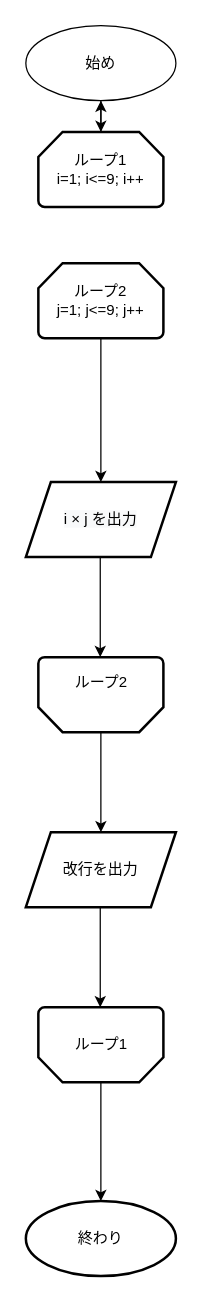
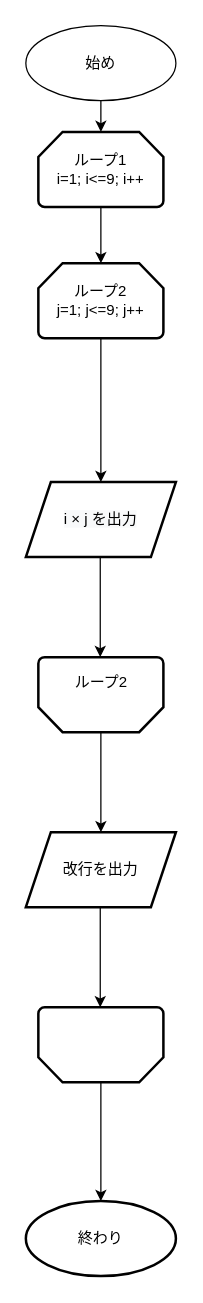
  <mxCell id="0" />
  <mxCell id="1" parent="0" />
  <mxCell id="2" value="" style="edgeStyle=orthogonalEdgeStyle;rounded=0;orthogonalLoop=1;jettySize=auto;html=1;" edge="1" parent="1" source="3"><mxGeometry relative="1" as="geometry"><mxPoint x="80" y="105" as="targetPoint" /></mxGeometry></mxCell>
  <mxCell id="3" value="始め" style="ellipse;whiteSpace=wrap;html=1;" vertex="1" parent="1"><mxGeometry x="20" y="20" width="120" height="60" as="geometry" /></mxCell>
- <mxCell id="4" value="" style="edgeStyle=orthogonalEdgeStyle;rounded=0;orthogonalLoop=1;jettySize=auto;html=1;" edge="1" parent="1" source="5" target="3"><mxGeometry relative="1" as="geometry" /></mxCell>
+ <mxCell id="4" value="" style="edgeStyle=orthogonalEdgeStyle;rounded=0;orthogonalLoop=1;jettySize=auto;html=1;" edge="1" parent="1" source="5" target="7"><mxGeometry relative="1" as="geometry" /></mxCell>
  <mxCell id="5" value="&lt;span&gt;ループ1&lt;/span&gt;&lt;br&gt;&lt;span&gt;i=1; i&amp;lt;=9; i++&lt;/span&gt;" style="strokeWidth=2;html=1;shape=mxgraph.flowchart.loop_limit;whiteSpace=wrap;" vertex="1" parent="1"><mxGeometry x="30" y="105" width="100" height="60" as="geometry" /></mxCell>
  <mxCell id="6" value="" style="edgeStyle=orthogonalEdgeStyle;rounded=0;orthogonalLoop=1;jettySize=auto;html=1;" edge="1" parent="1" source="7" target="8"><mxGeometry relative="1" as="geometry" /></mxCell>
  <mxCell id="7" value="&lt;span&gt;ループ2&lt;/span&gt;&lt;br&gt;&lt;span&gt;j=1; j&amp;lt;=9; j++&lt;/span&gt;" style="strokeWidth=2;html=1;shape=mxgraph.flowchart.loop_limit;whiteSpace=wrap;" vertex="1" parent="1"><mxGeometry x="30" y="210" width="100" height="60" as="geometry" /></mxCell>
  <mxCell id="8" value="&#10;&#10;&lt;span style=&quot;color: rgb(0, 0, 0); font-family: helvetica; font-size: 12px; font-style: normal; font-weight: 400; letter-spacing: normal; text-align: center; text-indent: 0px; text-transform: none; word-spacing: 0px; background-color: rgb(248, 249, 250); display: inline; float: none;&quot;&gt;i × j を出力&lt;/span&gt;&#10;&#10;" style="shape=parallelogram;perimeter=parallelogramPerimeter;whiteSpace=wrap;html=1;fixedSize=1;strokeWidth=2;" vertex="1" parent="1"><mxGeometry x="20" y="385" width="120" height="60" as="geometry" /></mxCell>
  <mxCell id="9" value="" style="edgeStyle=orthogonalEdgeStyle;rounded=0;orthogonalLoop=1;jettySize=auto;html=1;" edge="1" parent="1"><mxGeometry relative="1" as="geometry"><mxPoint x="79.5" y="445" as="sourcePoint" /><mxPoint x="79.5" y="525" as="targetPoint" /></mxGeometry></mxCell>
  <mxCell id="10" value="" style="edgeStyle=orthogonalEdgeStyle;rounded=0;orthogonalLoop=1;jettySize=auto;html=1;" edge="1" parent="1" source="11"><mxGeometry relative="1" as="geometry"><mxPoint x="80" y="665" as="targetPoint" /></mxGeometry></mxCell>
  <mxCell id="11" value="" style="strokeWidth=2;html=1;shape=mxgraph.flowchart.loop_limit;whiteSpace=wrap;rotation=-180;" vertex="1" parent="1"><mxGeometry x="30" y="525" width="100" height="60" as="geometry" /></mxCell>
  <mxCell id="12" value="ループ2" style="text;html=1;align=center;verticalAlign=middle;resizable=0;points=[];autosize=1;strokeColor=none;" vertex="1" parent="1"><mxGeometry x="50" y="535" width="60" height="20" as="geometry" /></mxCell>
  <mxCell id="13" value="" style="edgeStyle=orthogonalEdgeStyle;rounded=0;orthogonalLoop=1;jettySize=auto;html=1;" edge="1" parent="1"><mxGeometry relative="1" as="geometry"><mxPoint x="79.5" y="725" as="sourcePoint" /><mxPoint x="79.5" y="805" as="targetPoint" /></mxGeometry></mxCell>
  <mxCell id="14" value="" style="edgeStyle=orthogonalEdgeStyle;rounded=0;orthogonalLoop=1;jettySize=auto;html=1;" edge="1" parent="1" source="15" target="17"><mxGeometry relative="1" as="geometry" /></mxCell>
  <mxCell id="15" value="" style="strokeWidth=2;html=1;shape=mxgraph.flowchart.loop_limit;whiteSpace=wrap;rotation=-180;" vertex="1" parent="1"><mxGeometry x="30" y="805" width="100" height="60" as="geometry" /></mxCell>
- <mxCell id="16" value="ループ1" style="text;html=1;align=center;verticalAlign=middle;resizable=0;points=[];autosize=1;strokeColor=none;" vertex="1" parent="1"><mxGeometry x="50" y="825" width="60" height="20" as="geometry" /></mxCell>
  <mxCell id="17" value="終わり" style="ellipse;whiteSpace=wrap;html=1;strokeWidth=2;" vertex="1" parent="1"><mxGeometry x="20" y="960" width="120" height="60" as="geometry" /></mxCell>
  <mxCell id="18" value="&lt;span style=&quot;white-space: normal&quot;&gt;改行を出力&lt;/span&gt;" style="shape=parallelogram;perimeter=parallelogramPerimeter;whiteSpace=wrap;html=1;fixedSize=1;strokeWidth=2;" vertex="1" parent="1"><mxGeometry x="20" y="665" width="120" height="60" as="geometry" /></mxCell>
